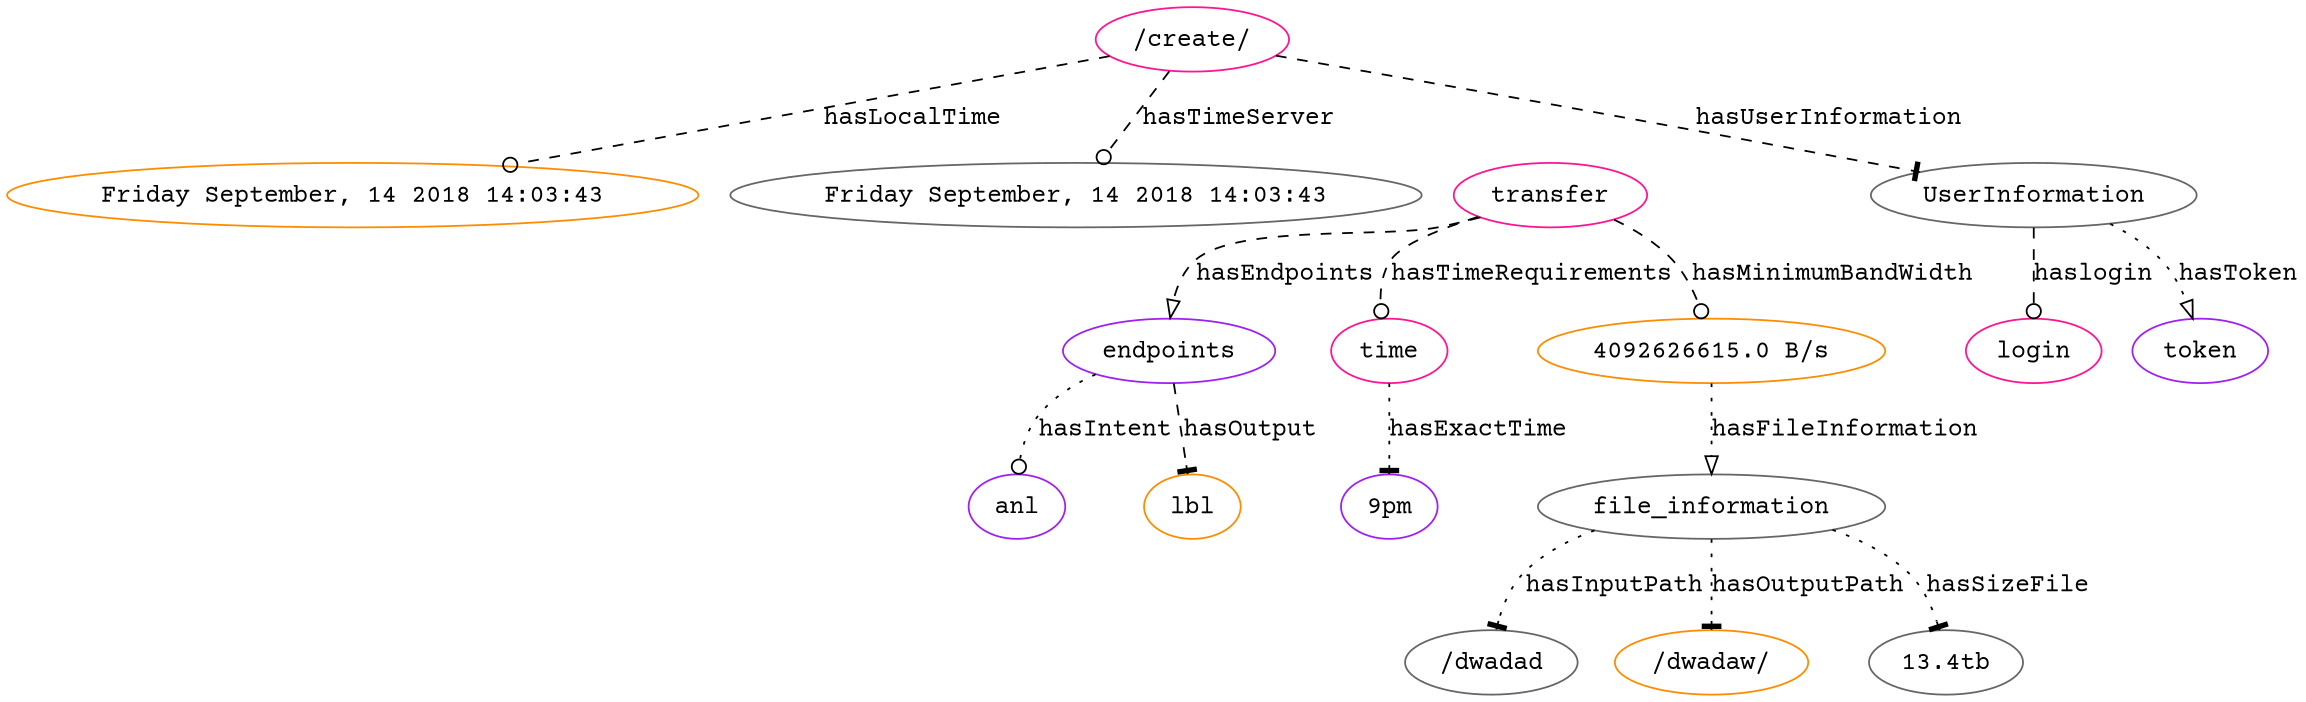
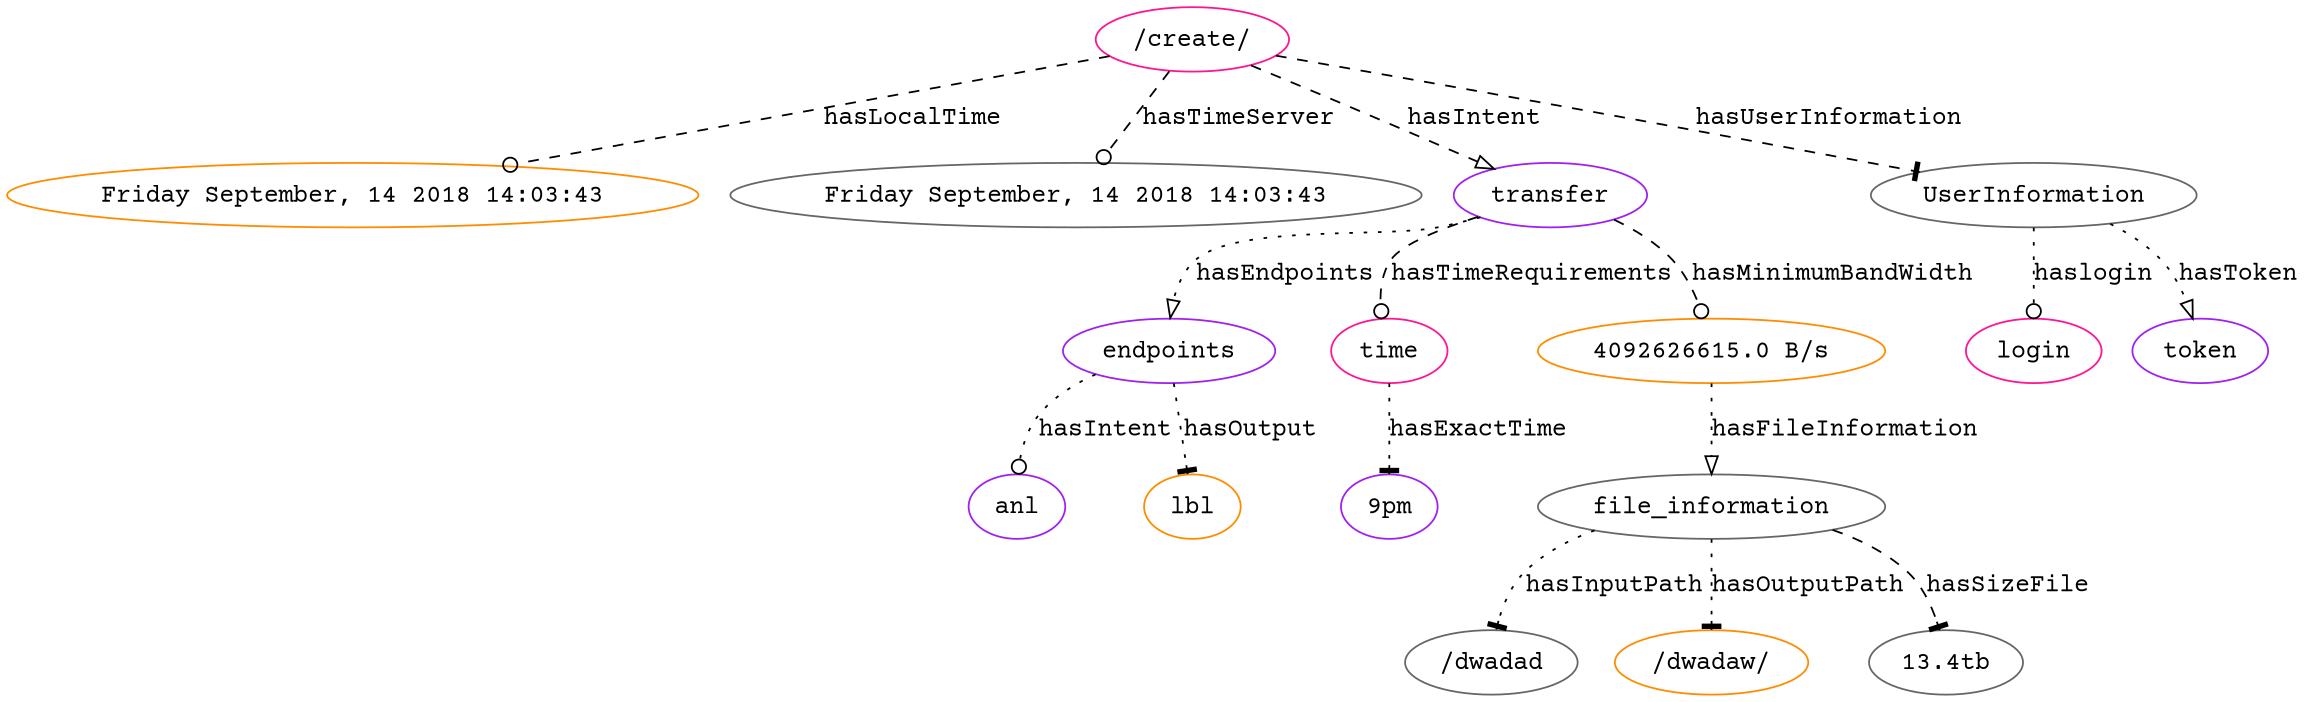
  digraph {
    fontname="Courier Prime"
    node [color=gray40 fontname="Courier Prime"]
    edge [arrowhead=odot fontname="Courier Prime" style=dashed]
    n1 [color=deeppink label="/create/"]
    n2 [color=darkorange label="Friday September, 14 2018 14:03:43"]
    n3 [label="Friday September, 14 2018 14:03:43"]
-   n4 [color=deeppink label=transfer]
+   n4 [color=purple label=transfer]
    n5 [label=UserInformation]
    n6 [color=purple label=endpoints]
    n7 [color=deeppink label=time]
    n8 [color=darkorange label="4092626615.0 B/s"]
    n9 [color=deeppink label=login]
    n10 [color=purple label=token]
    n11 [color=purple label=anl]
    n12 [color=darkorange label=lbl]
    n13 [label=file_information]
    n14 [label="/dwadad"]
    n15 [color=darkorange label="/dwadaw/"]
    n16 [label="13.4tb"]
    n17 [color=purple label="9pm"]
    n1 -> n2 [label=hasLocalTime]
    n1 -> n3 [label=hasTimeServer]
+   n1 -> n4 [arrowhead=onormal label=hasIntent]
    n1 -> n5 [arrowhead=tee label=hasUserInformation]
-   n4 -> n6 [arrowhead=onormal label=hasEndpoints]
+   n4 -> n6 [arrowhead=onormal label=hasEndpoints style=dotted]
    n4 -> n7 [label=hasTimeRequirements]
    n4 -> n8 [label=hasMinimumBandWidth]
-   n5 -> n9 [label=haslogin]
+   n5 -> n9 [label=haslogin style=dotted]
    n5 -> n10 [arrowhead=onormal label=hasToken style=dotted]
    n6 -> n11 [label=hasIntent style=dotted]
-   n6 -> n12 [arrowhead=tee label=hasOutput]
+   n6 -> n12 [arrowhead=tee label=hasOutput style=dotted]
    n7 -> n17 [arrowhead=tee label=hasExactTime style=dotted]
    n8 -> n13 [arrowhead=onormal label=hasFileInformation style=dotted]
    n13 -> n14 [arrowhead=tee label=hasInputPath style=dotted]
    n13 -> n15 [arrowhead=tee label=hasOutputPath style=dotted]
-   n13 -> n16 [arrowhead=tee label=hasSizeFile style=dotted]
+   n13 -> n16 [arrowhead=tee label=hasSizeFile]
  }
